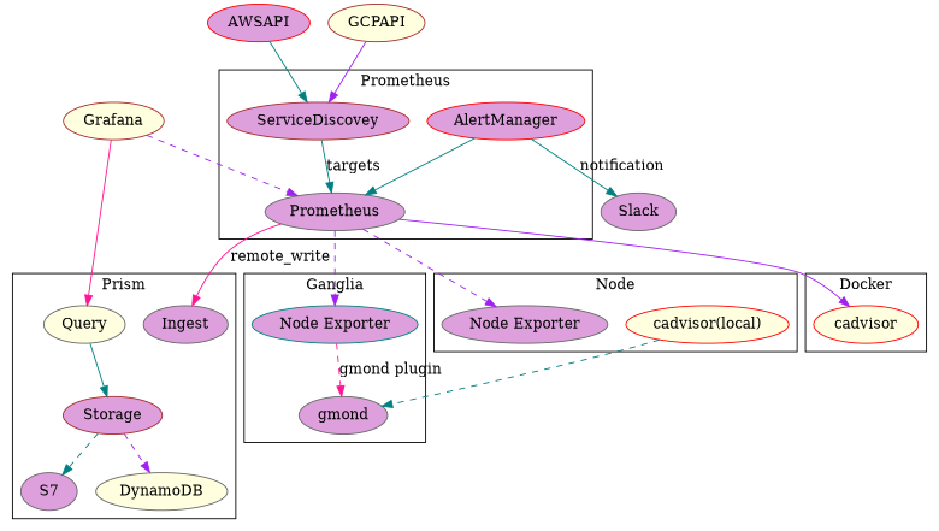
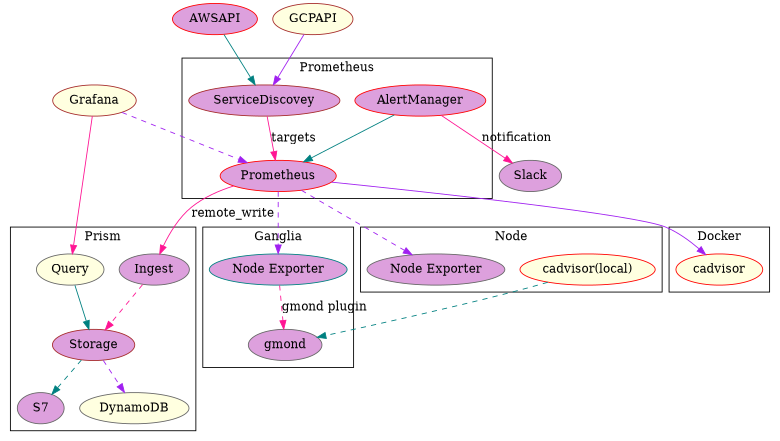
  digraph {
    node [color=gray40 fillcolor=plum style=filled]
    edge [color=teal style=solid]
    cadvisor [color=red fillcolor=lightyellow]
    n2 [color=red fillcolor=lightyellow label="cadvisor(local)"]
    n3 [label="Node Exporter"]
    gmond
    n5 [color=teal label="Node Exporter"]
    AlertManager [color=red]
-   Prometheus
+   Prometheus [color=red]
    ServiceDiscovey [color=brown]
    Ingest
    Storage [color=brown]
    n11 [label=S7]
    DynamoDB [fillcolor=lightyellow]
    Query [fillcolor=lightyellow]
    Slack
    Grafana [color=brown fillcolor=lightyellow]
    AWSAPI [color=red]
    GCPAPI [color=brown fillcolor=lightyellow]
    subgraph cluster_1 {
      label=Docker
      cadvisor
    }
    subgraph cluster_2 {
      label="Node"
      n2
      n3
    }
    subgraph cluster_3 {
      label=Ganglia
      gmond
      n5
    }
    subgraph cluster_4 {
      label=Prometheus
      AlertManager
      Prometheus
      ServiceDiscovey
    }
    subgraph cluster_5 {
      label=Prism
      Ingest
      Storage
      n11
      DynamoDB
      Query
    }
    n2 -> gmond [style=dashed]
    n5 -> gmond [color=deeppink label="gmond plugin" style=dashed]
    AlertManager -> Prometheus
-   AlertManager -> Slack [label=notification]
+   AlertManager -> Slack [color=deeppink label=notification]
    Prometheus -> cadvisor [color=purple]
    Prometheus -> n3 [color=purple style=dashed]
    Prometheus -> n5 [color=purple style=dashed]
    Prometheus -> Ingest [color=deeppink label=remote_write]
-   ServiceDiscovey -> Prometheus [label=targets]
+   ServiceDiscovey -> Prometheus [color=deeppink label=targets]
+   Ingest -> Storage [color=deeppink style=dashed]
    Storage -> n11 [style=dashed]
    Storage -> DynamoDB [color=purple style=dashed]
    Query -> Storage
    Grafana -> Prometheus [color=purple style=dashed]
    Grafana -> Query [color=deeppink]
    AWSAPI -> ServiceDiscovey
    GCPAPI -> ServiceDiscovey [color=purple]
  }
